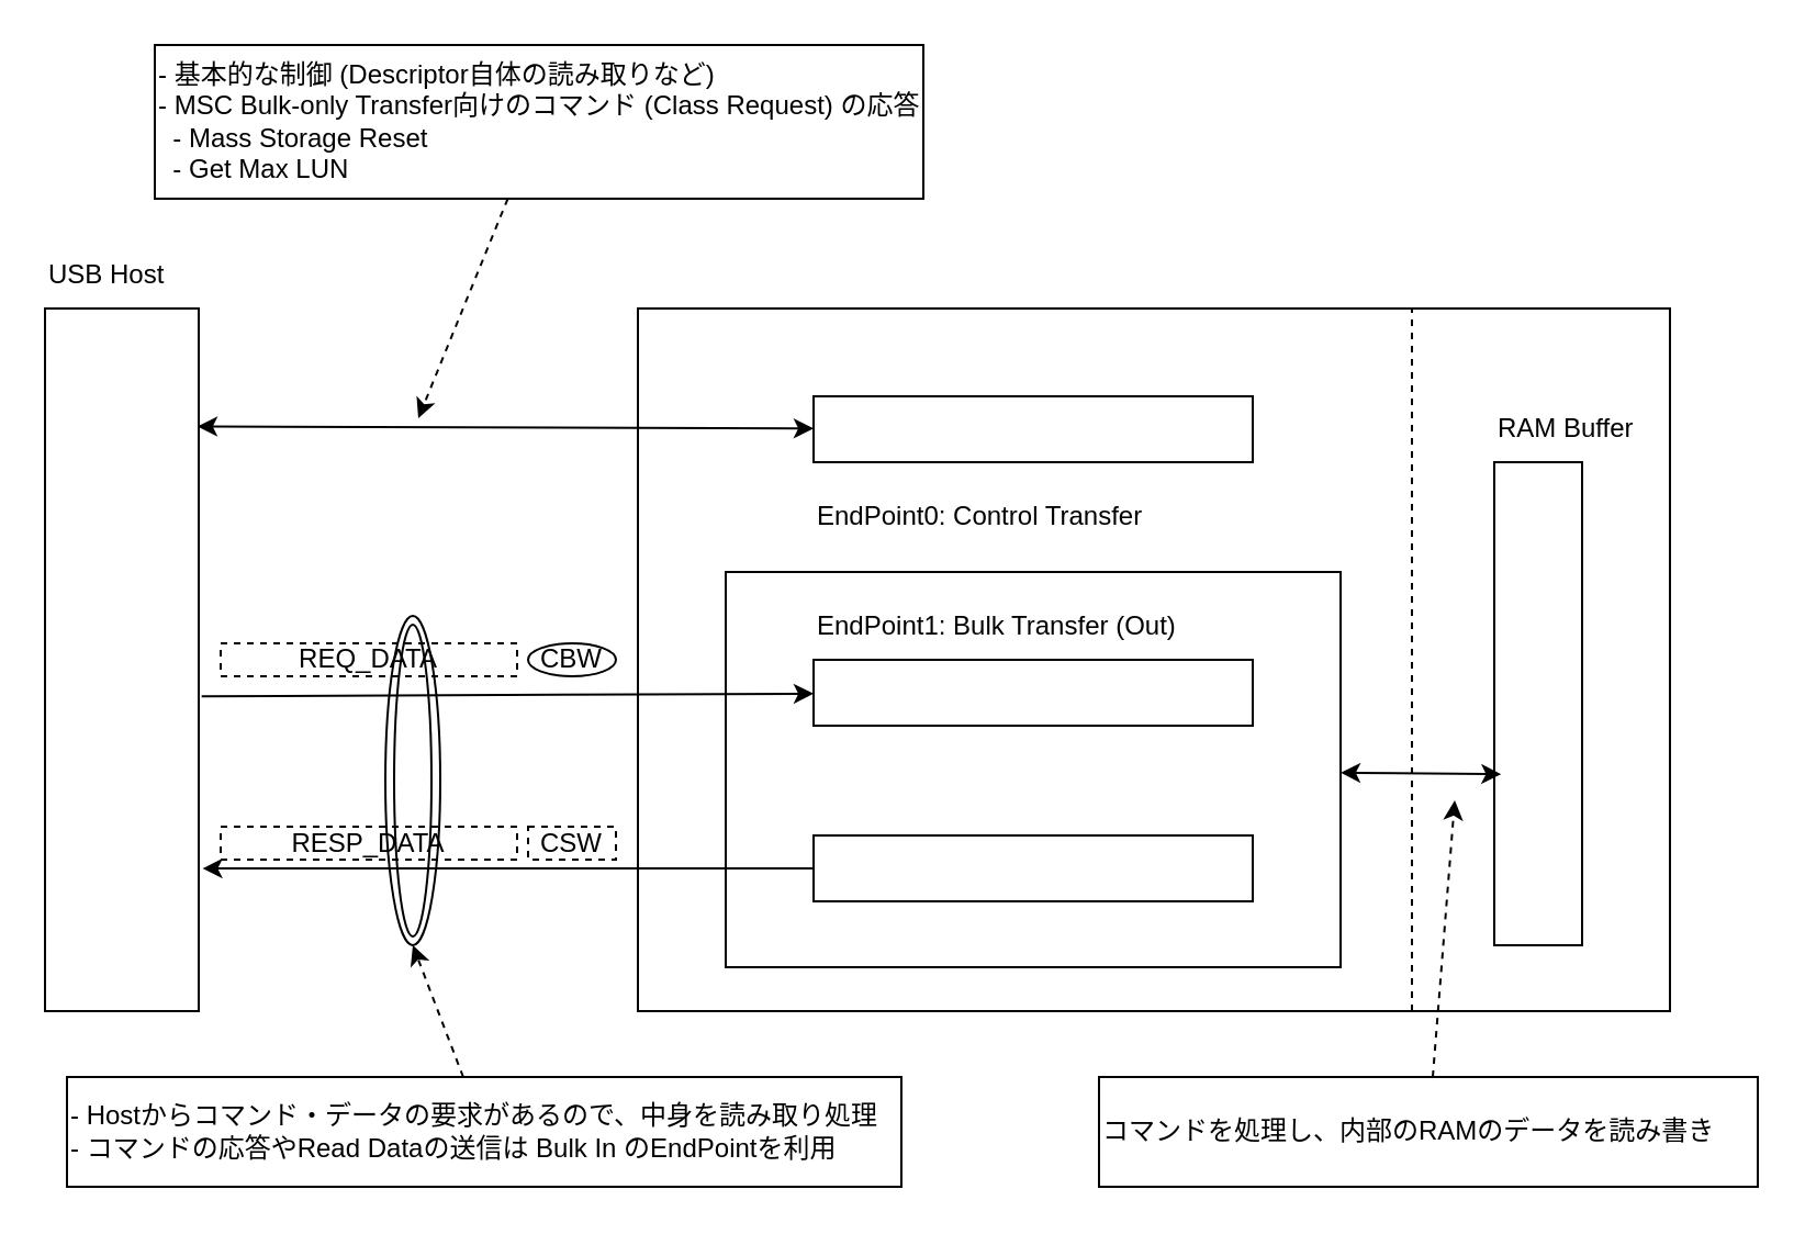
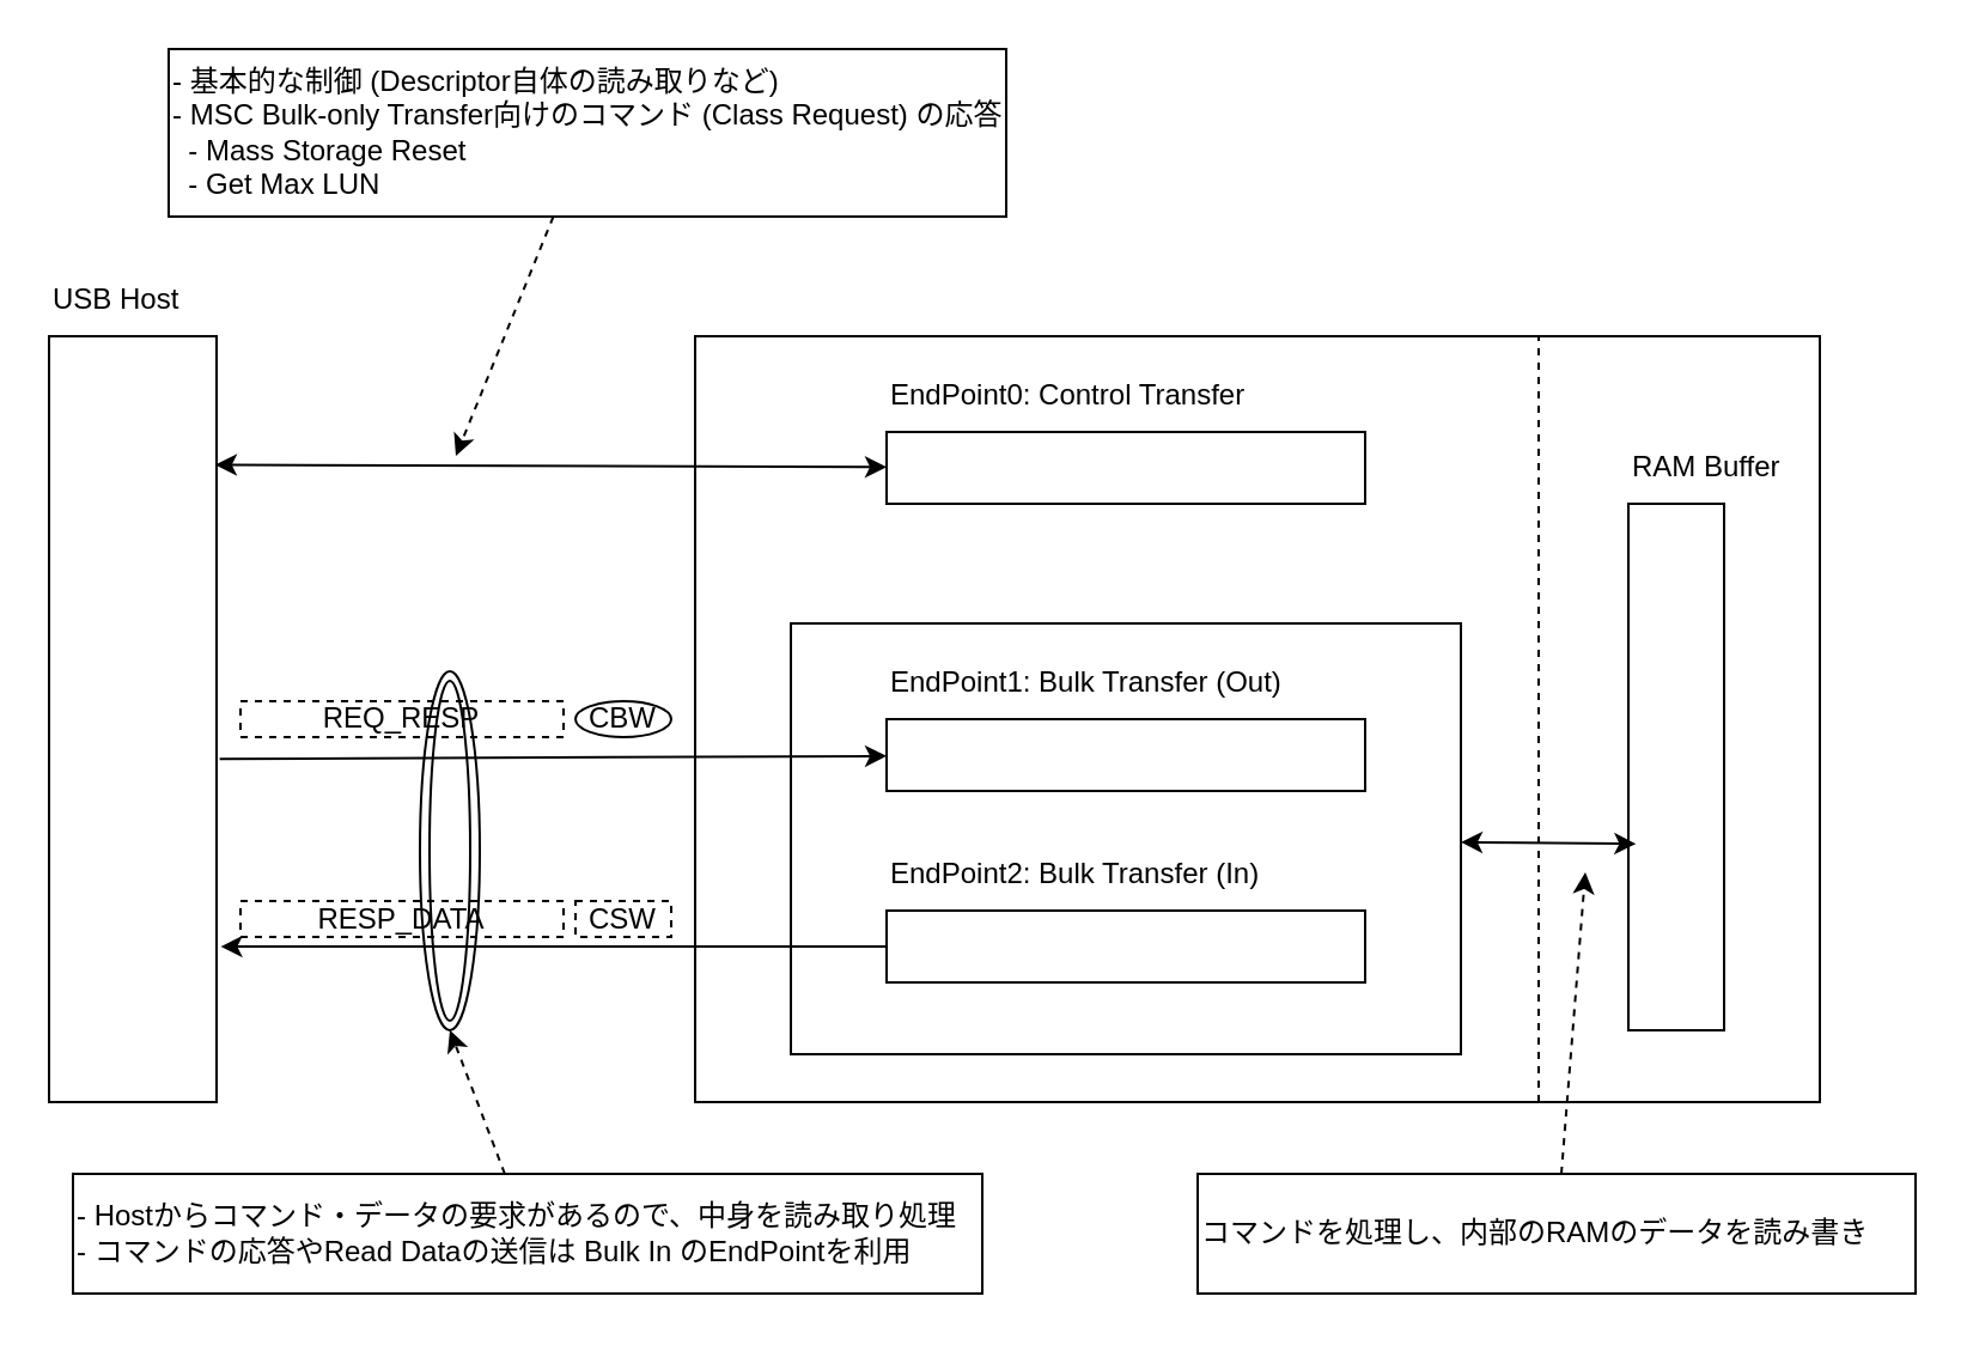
  <mxCell id="0" />
  <mxCell id="1" parent="0" />
  <mxCell id="2" value="" style="ellipse;shape=doubleEllipse;whiteSpace=wrap;html=1;fillColor=none;" parent="1" vertex="1"><mxGeometry x="175" y="280" width="25" height="150" as="geometry" /></mxCell>
  <mxCell id="3" value="" style="rounded=0;whiteSpace=wrap;html=1;fillColor=none;" parent="1" vertex="1"><mxGeometry x="290" y="140" width="470" height="320" as="geometry" /></mxCell>
  <mxCell id="4" value="" style="rounded=0;whiteSpace=wrap;html=1;fillColor=none;" parent="1" vertex="1"><mxGeometry x="20" y="140" width="70" height="320" as="geometry" /></mxCell>
  <mxCell id="5" value="USB Host" style="text;html=1;strokeColor=none;fillColor=none;align=left;verticalAlign=middle;whiteSpace=wrap;rounded=0;" parent="1" vertex="1"><mxGeometry x="20" y="110" width="60" height="30" as="geometry" /></mxCell>
  <mxCell id="6" style="edgeStyle=none;html=1;entryX=0.079;entryY=0.646;entryDx=0;entryDy=0;entryPerimeter=0;startArrow=classic;startFill=1;" parent="1" source="7" target="19" edge="1"><mxGeometry relative="1" as="geometry" /></mxCell>
  <mxCell id="7" value="" style="rounded=0;whiteSpace=wrap;html=1;fillColor=none;" parent="1" vertex="1"><mxGeometry x="330" y="260" width="280" height="180" as="geometry" /></mxCell>
- <mxCell id="8" value="EndPoint0: Control Transfer" style="text;html=1;strokeColor=none;fillColor=none;align=left;verticalAlign=middle;whiteSpace=wrap;rounded=0;" parent="1" vertex="1"><mxGeometry x="370" y="220" width="230" height="30" as="geometry" /></mxCell>
+ <mxCell id="8" value="EndPoint0: Control Transfer" style="text;html=1;strokeColor=none;fillColor=none;align=left;verticalAlign=middle;whiteSpace=wrap;rounded=0;" parent="1" vertex="1"><mxGeometry x="370" y="150" width="230" height="30" as="geometry" /></mxCell>
  <mxCell id="9" value="EndPoint1: Bulk Transfer (Out)" style="text;html=1;strokeColor=none;fillColor=none;align=left;verticalAlign=middle;whiteSpace=wrap;rounded=0;" parent="1" vertex="1"><mxGeometry x="370" y="270" width="230" height="30" as="geometry" /></mxCell>
+ <mxCell id="10" value="EndPoint2: Bulk Transfer (In)" style="text;html=1;strokeColor=none;fillColor=none;align=left;verticalAlign=middle;whiteSpace=wrap;rounded=0;" parent="1" vertex="1"><mxGeometry x="370" y="350" width="230" height="30" as="geometry" /></mxCell>
  <mxCell id="11" style="edgeStyle=none;html=1;entryX=0.992;entryY=0.168;entryDx=0;entryDy=0;entryPerimeter=0;startArrow=classic;startFill=1;" parent="1" source="12" target="4" edge="1"><mxGeometry relative="1" as="geometry" /></mxCell>
  <mxCell id="12" value="" style="rounded=0;whiteSpace=wrap;html=1;fillColor=none;" parent="1" vertex="1"><mxGeometry x="370" y="180" width="200" height="30" as="geometry" /></mxCell>
  <mxCell id="13" style="edgeStyle=none;html=1;startArrow=none;startFill=0;exitX=1.019;exitY=0.552;exitDx=0;exitDy=0;exitPerimeter=0;" parent="1" source="4" target="14" edge="1"><mxGeometry relative="1" as="geometry"><mxPoint x="170" y="315" as="sourcePoint" /></mxGeometry></mxCell>
  <mxCell id="14" value="" style="rounded=0;whiteSpace=wrap;html=1;fillColor=none;" parent="1" vertex="1"><mxGeometry x="370" y="300" width="200" height="30" as="geometry" /></mxCell>
  <mxCell id="15" style="edgeStyle=none;html=1;startArrow=none;startFill=0;entryX=1.025;entryY=0.797;entryDx=0;entryDy=0;entryPerimeter=0;" parent="1" source="16" target="4" edge="1"><mxGeometry relative="1" as="geometry"><mxPoint x="170" y="395" as="targetPoint" /></mxGeometry></mxCell>
  <mxCell id="16" value="" style="rounded=0;whiteSpace=wrap;html=1;fillColor=none;" parent="1" vertex="1"><mxGeometry x="370" y="380" width="200" height="30" as="geometry" /></mxCell>
  <mxCell id="17" style="edgeStyle=none;html=1;startArrow=none;startFill=0;dashed=1;" parent="1" source="18" edge="1"><mxGeometry relative="1" as="geometry"><mxPoint x="190" y="190" as="targetPoint" /></mxGeometry></mxCell>
  <mxCell id="18" value="- 基本的な制御 (Descriptor自体の読み取りなど)&lt;br&gt;&lt;div style=&quot;&quot;&gt;&lt;span style=&quot;background-color: initial;&quot;&gt;- MSC Bulk-only Transfer向けのコマンド (Class Request) の応答&lt;/span&gt;&lt;/div&gt;&lt;div style=&quot;&quot;&gt;&lt;span style=&quot;background-color: initial;&quot;&gt;&amp;nbsp; - Mass Storage Reset&lt;/span&gt;&lt;/div&gt;&lt;div style=&quot;&quot;&gt;&lt;span style=&quot;background-color: initial;&quot;&gt;&amp;nbsp; - Get Max LUN&lt;/span&gt;&lt;/div&gt;" style="shape=callout;whiteSpace=wrap;html=1;perimeter=calloutPerimeter;fillColor=none;align=left;position2=0.45;size=0;position=0.34;base=8;" parent="1" vertex="1"><mxGeometry x="70" y="20" width="350" height="70" as="geometry" /></mxCell>
  <mxCell id="19" value="" style="rounded=0;whiteSpace=wrap;html=1;fillColor=none;" parent="1" vertex="1"><mxGeometry x="680" y="210" width="40" height="220" as="geometry" /></mxCell>
  <mxCell id="20" value="" style="endArrow=none;dashed=1;html=1;entryX=0.75;entryY=0;entryDx=0;entryDy=0;exitX=0.75;exitY=1;exitDx=0;exitDy=0;" parent="1" source="3" target="3" edge="1"><mxGeometry width="50" height="50" relative="1" as="geometry"><mxPoint x="570" y="310" as="sourcePoint" /><mxPoint x="620" y="260" as="targetPoint" /></mxGeometry></mxCell>
  <mxCell id="21" value="RAM Buffer" style="text;html=1;strokeColor=none;fillColor=none;align=left;verticalAlign=middle;whiteSpace=wrap;rounded=0;" parent="1" vertex="1"><mxGeometry x="680" y="180" width="80" height="30" as="geometry" /></mxCell>
  <mxCell id="22" style="edgeStyle=none;html=1;entryX=0.5;entryY=1;entryDx=0;entryDy=0;dashed=1;startArrow=none;startFill=0;" parent="1" source="23" target="2" edge="1"><mxGeometry relative="1" as="geometry" /></mxCell>
  <mxCell id="23" value="- Hostからコマンド・データの要求があるので、中身を読み取り処理&lt;br&gt;- コマンドの応答やRead Dataの送信は Bulk In のEndPointを利用" style="shape=callout;whiteSpace=wrap;html=1;perimeter=calloutPerimeter;fillColor=none;align=left;position2=0;size=0;position=0;base=110;" parent="1" vertex="1"><mxGeometry x="30" y="490" width="380" height="50" as="geometry" /></mxCell>
  <mxCell id="24" value="CBW" style="ellipse;whiteSpace=wrap;html=1;fillColor=none;" parent="1" vertex="1"><mxGeometry x="240" y="292.5" width="40" height="15" as="geometry" /></mxCell>
- <mxCell id="25" value="REQ_DATA" style="rounded=0;whiteSpace=wrap;html=1;fillColor=none;dashed=1;" parent="1" vertex="1"><mxGeometry x="100" y="292.5" width="135" height="15" as="geometry" /></mxCell>
+ <mxCell id="25" value="REQ_RESP" style="rounded=0;whiteSpace=wrap;html=1;fillColor=none;dashed=1;" parent="1" vertex="1"><mxGeometry x="100" y="292.5" width="135" height="15" as="geometry" /></mxCell>
  <mxCell id="26" value="CSW" style="rounded=0;whiteSpace=wrap;html=1;fillColor=none;dashed=1;" parent="1" vertex="1"><mxGeometry x="240" y="376" width="40" height="15" as="geometry" /></mxCell>
  <mxCell id="27" value="RESP_DATA" style="rounded=0;whiteSpace=wrap;html=1;fillColor=none;dashed=1;" parent="1" vertex="1"><mxGeometry x="100" y="376" width="135" height="15" as="geometry" /></mxCell>
  <mxCell id="28" style="edgeStyle=none;html=1;dashed=1;startArrow=none;startFill=0;" parent="1" source="29" edge="1"><mxGeometry relative="1" as="geometry"><mxPoint x="662" y="364" as="targetPoint" /></mxGeometry></mxCell>
  <mxCell id="29" value="コマンドを処理し、内部のRAMのデータを読み書き" style="shape=callout;whiteSpace=wrap;html=1;perimeter=calloutPerimeter;fillColor=none;align=left;position2=0;size=0;position=0;base=110;" parent="1" vertex="1"><mxGeometry x="500" y="490" width="300" height="50" as="geometry" /></mxCell>
